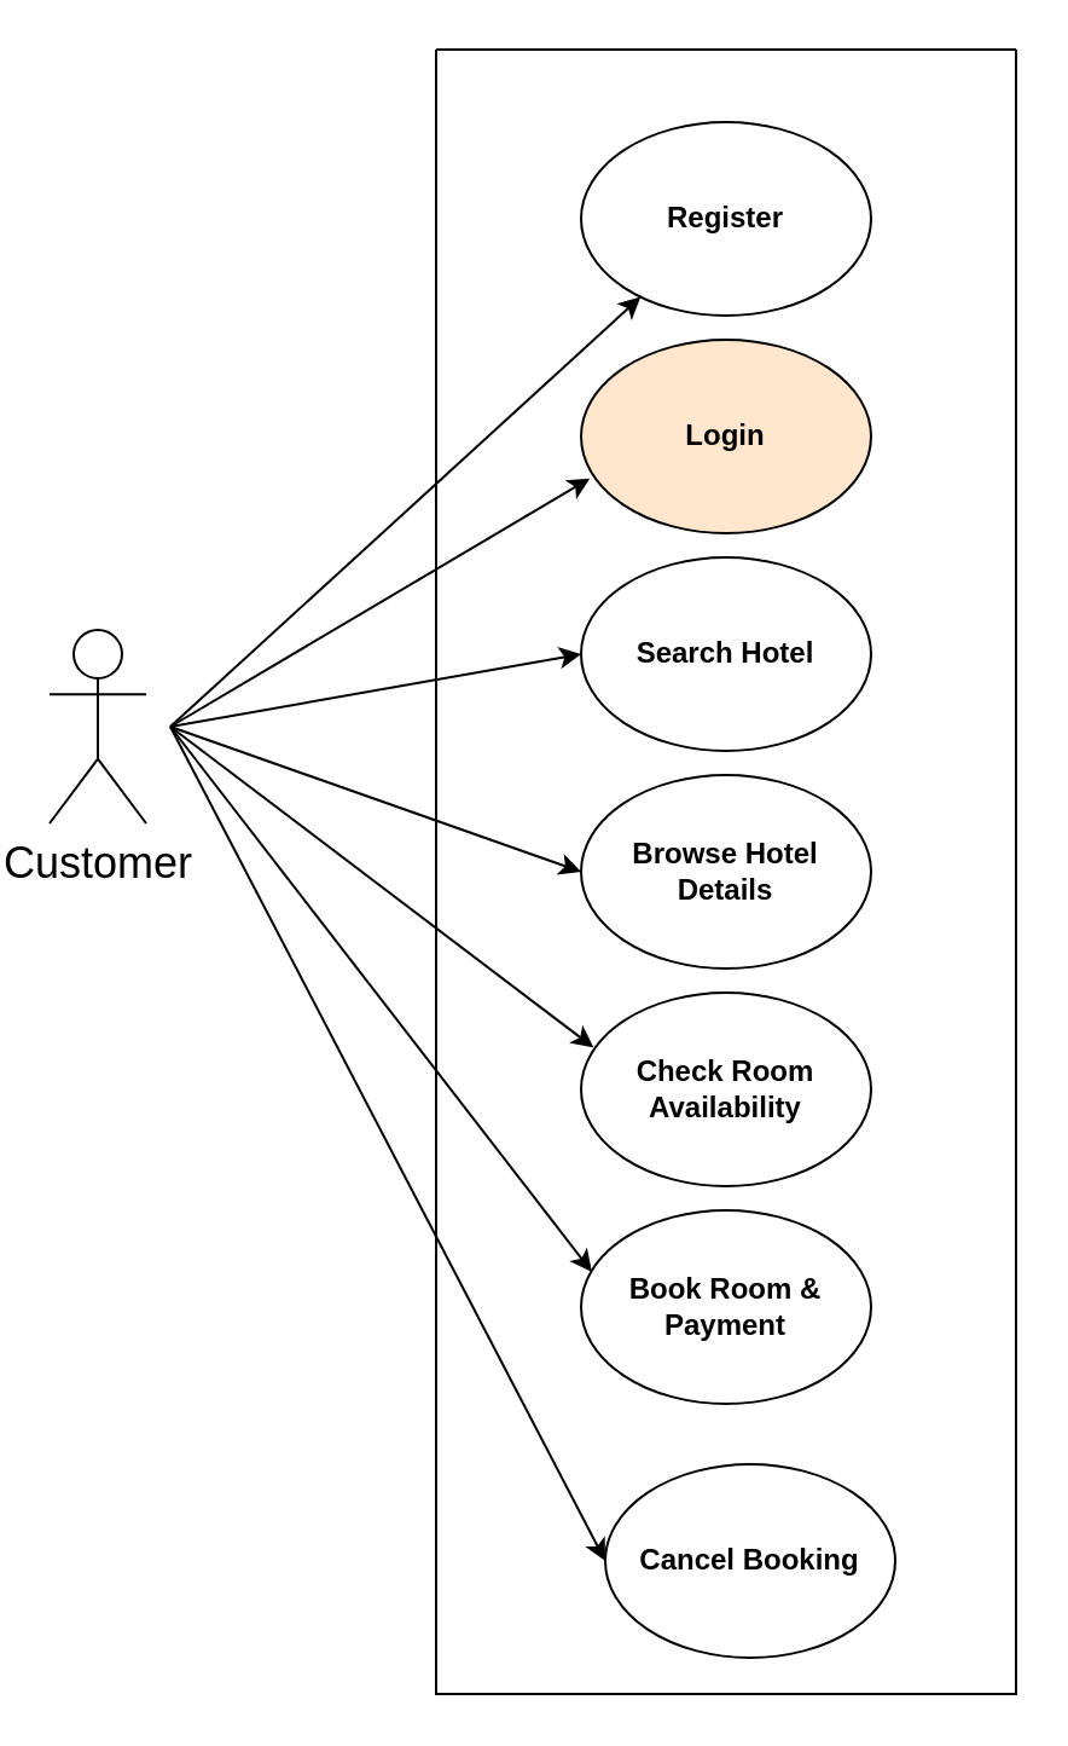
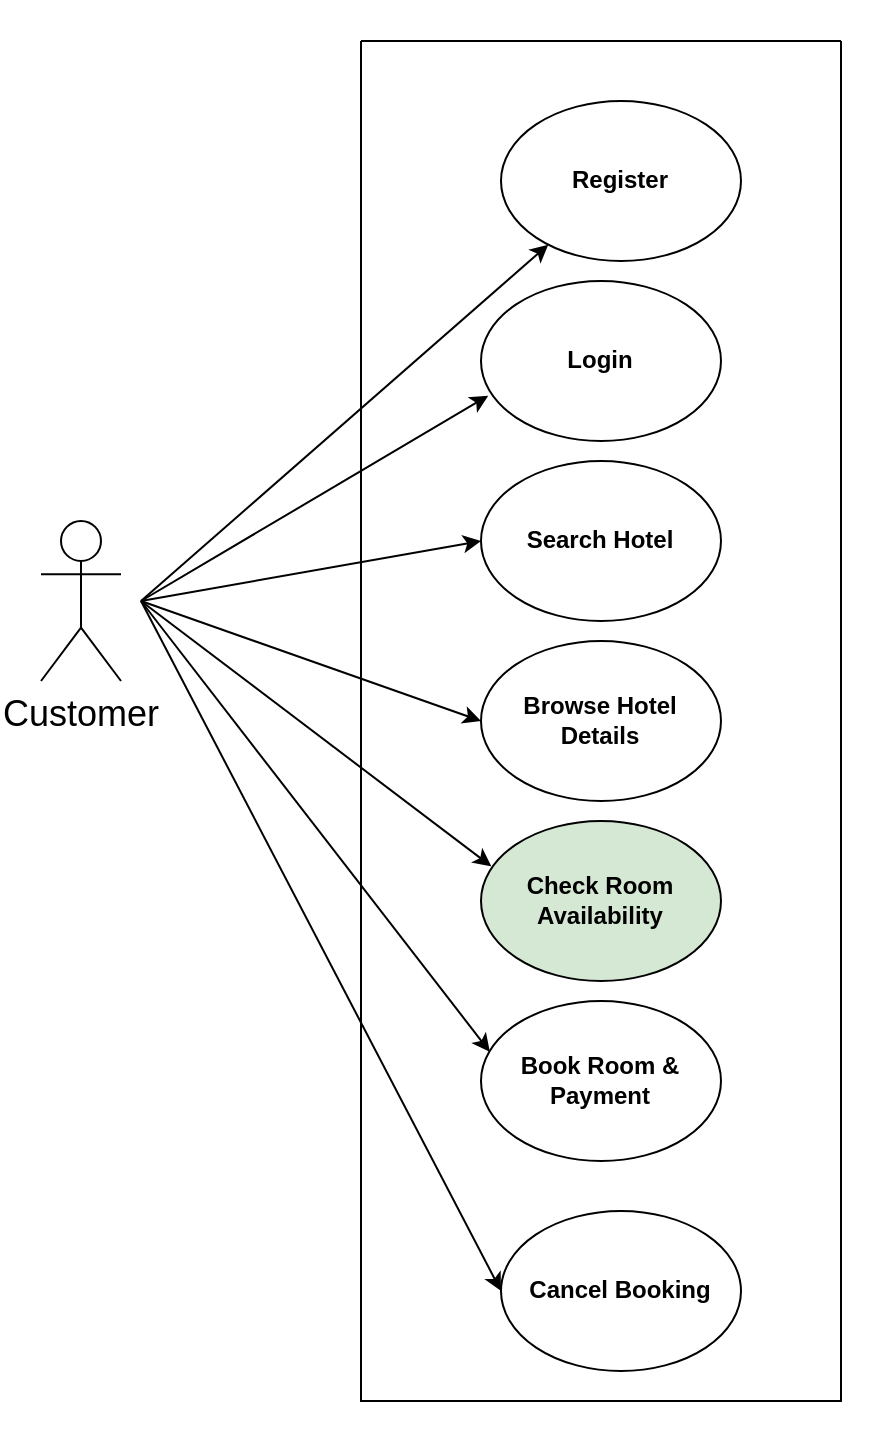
  <mxCell id="0" />
  <mxCell id="1" parent="0" />
- <mxCell id="2" value="&lt;b&gt;Register&lt;/b&gt;" style="ellipse;whiteSpace=wrap;html=1;" parent="1" vertex="1"><mxGeometry x="240" y="50" width="120" height="80" as="geometry" /></mxCell>
+ <mxCell id="2" value="&lt;b&gt;Register&lt;/b&gt;" style="ellipse;whiteSpace=wrap;html=1;" parent="1" vertex="1"><mxGeometry x="250" y="50" width="120" height="80" as="geometry" /></mxCell>
  <mxCell id="3" value="&lt;b&gt;Search Hotel&lt;/b&gt;" style="ellipse;whiteSpace=wrap;html=1;" parent="1" vertex="1"><mxGeometry x="240" y="230" width="120" height="80" as="geometry" /></mxCell>
- <mxCell id="4" value="&lt;b&gt;Login&lt;/b&gt;" style="ellipse;whiteSpace=wrap;html=1;fillColor=#ffe6cc;" parent="1" vertex="1"><mxGeometry x="240" y="140" width="120" height="80" as="geometry" /></mxCell>
+ <mxCell id="4" value="&lt;b&gt;Login&lt;/b&gt;" style="ellipse;whiteSpace=wrap;html=1;" parent="1" vertex="1"><mxGeometry x="240" y="140" width="120" height="80" as="geometry" /></mxCell>
  <mxCell id="5" value="&lt;b&gt;Book Room &amp;amp; Payment&lt;/b&gt;" style="ellipse;whiteSpace=wrap;html=1;" parent="1" vertex="1"><mxGeometry x="240" y="500" width="120" height="80" as="geometry" /></mxCell>
- <mxCell id="6" value="&lt;b&gt;Check Room Availability&lt;/b&gt;" style="ellipse;whiteSpace=wrap;html=1;" parent="1" vertex="1"><mxGeometry x="240" y="410" width="120" height="80" as="geometry" /></mxCell>
+ <mxCell id="6" value="&lt;b&gt;Check Room Availability&lt;/b&gt;" style="ellipse;whiteSpace=wrap;html=1;fillColor=#d5e8d4;" parent="1" vertex="1"><mxGeometry x="240" y="410" width="120" height="80" as="geometry" /></mxCell>
  <mxCell id="7" value="Customer" style="shape=umlActor;verticalLabelPosition=bottom;verticalAlign=top;html=1;outlineConnect=0;fontSize=18;" parent="1" vertex="1"><mxGeometry x="20" y="260" width="40" height="80" as="geometry" /></mxCell>
  <mxCell id="8" value="" style="endArrow=classic;html=1;rounded=0;fontSize=18;" parent="1" target="2" edge="1"><mxGeometry width="50" height="50" relative="1" as="geometry"><mxPoint x="70" y="300" as="sourcePoint" /><mxPoint x="180" y="250" as="targetPoint" /></mxGeometry></mxCell>
  <mxCell id="9" value="" style="endArrow=classic;html=1;rounded=0;fontSize=18;entryX=0.03;entryY=0.717;entryDx=0;entryDy=0;entryPerimeter=0;" parent="1" target="4" edge="1"><mxGeometry width="50" height="50" relative="1" as="geometry"><mxPoint x="70" y="300" as="sourcePoint" /><mxPoint x="274.618" y="132.305" as="targetPoint" /></mxGeometry></mxCell>
  <mxCell id="10" value="" style="endArrow=classic;html=1;rounded=0;fontSize=18;entryX=0;entryY=0.5;entryDx=0;entryDy=0;" parent="1" target="3" edge="1"><mxGeometry width="50" height="50" relative="1" as="geometry"><mxPoint x="70" y="300" as="sourcePoint" /><mxPoint x="253.6" y="207.36" as="targetPoint" /></mxGeometry></mxCell>
  <mxCell id="11" value="" style="endArrow=classic;html=1;rounded=0;fontSize=18;entryX=0;entryY=0.5;entryDx=0;entryDy=0;" parent="1" target="15" edge="1"><mxGeometry width="50" height="50" relative="1" as="geometry"><mxPoint x="70" y="300" as="sourcePoint" /><mxPoint x="263.6" y="217.36" as="targetPoint" /></mxGeometry></mxCell>
  <mxCell id="12" value="" style="endArrow=classic;html=1;rounded=0;fontSize=18;entryX=0.043;entryY=0.283;entryDx=0;entryDy=0;entryPerimeter=0;" parent="1" target="6" edge="1"><mxGeometry width="50" height="50" relative="1" as="geometry"><mxPoint x="70" y="300" as="sourcePoint" /><mxPoint x="250" y="370" as="targetPoint" /></mxGeometry></mxCell>
  <mxCell id="13" value="" style="endArrow=classic;html=1;rounded=0;fontSize=18;entryX=0.037;entryY=0.318;entryDx=0;entryDy=0;entryPerimeter=0;" parent="1" target="5" edge="1"><mxGeometry width="50" height="50" relative="1" as="geometry"><mxPoint x="70" y="300" as="sourcePoint" /><mxPoint x="260" y="380" as="targetPoint" /></mxGeometry></mxCell>
  <mxCell id="14" value="" style="swimlane;startSize=0;fontSize=18;" parent="1" vertex="1"><mxGeometry x="180" y="20" width="240" height="680" as="geometry" /></mxCell>
  <mxCell id="15" value="&lt;b&gt;Browse Hotel Details&lt;/b&gt;" style="ellipse;whiteSpace=wrap;html=1;" parent="14" vertex="1"><mxGeometry x="60" y="300" width="120" height="80" as="geometry" /></mxCell>
  <mxCell id="16" value="&lt;b&gt;Cancel Booking&lt;/b&gt;" style="ellipse;whiteSpace=wrap;html=1;" vertex="1" parent="14"><mxGeometry x="70" y="585" width="120" height="80" as="geometry" /></mxCell>
  <mxCell id="17" value="" style="endArrow=classic;html=1;rounded=0;entryX=0;entryY=0.5;entryDx=0;entryDy=0;" edge="1" parent="1" target="16"><mxGeometry width="50" height="50" relative="1" as="geometry"><mxPoint x="70" y="300" as="sourcePoint" /><mxPoint x="260" y="430" as="targetPoint" /></mxGeometry></mxCell>
